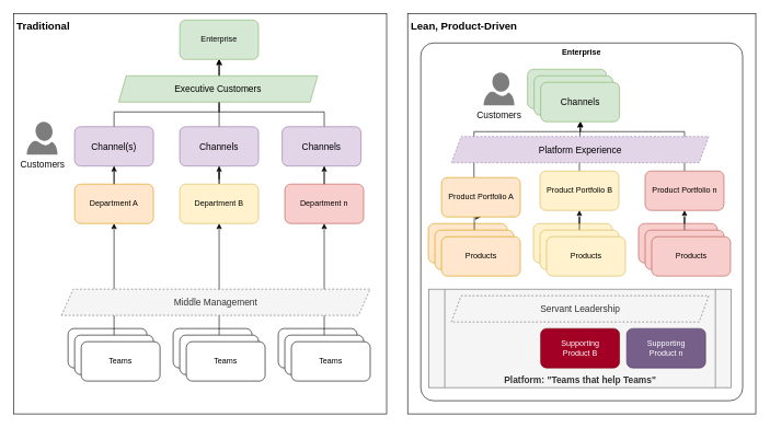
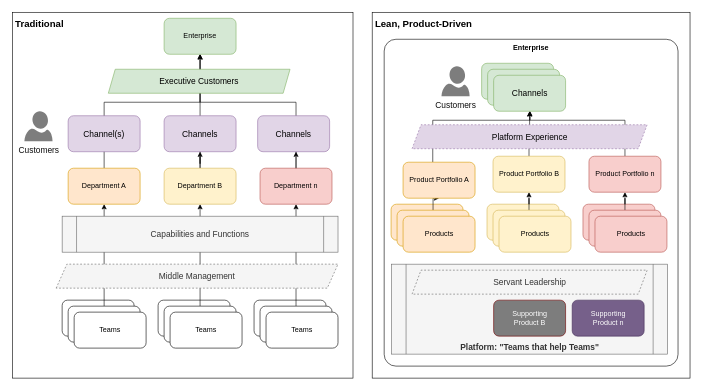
  <mxCell id="0" />
  <mxCell id="1" parent="0" />
  <mxCell id="2" value="Lean, Product-Driven" style="rounded=0;whiteSpace=wrap;html=1;align=left;verticalAlign=top;fontStyle=1;spacing=5;fontSize=16;" vertex="1" parent="1"><mxGeometry x="620" y="20" width="530" height="610" as="geometry" /></mxCell>
  <mxCell id="3" value="Enterprise" style="rounded=1;whiteSpace=wrap;html=1;arcSize=4;verticalAlign=top;fontStyle=1" vertex="1" parent="1"><mxGeometry x="640" y="65" width="490" height="545" as="geometry" /></mxCell>
  <mxCell id="4" value="Traditional" style="rounded=0;whiteSpace=wrap;html=1;align=left;verticalAlign=top;fontStyle=1;spacing=5;fontSize=16;" vertex="1" parent="1"><mxGeometry x="20" y="20" width="568" height="610" as="geometry" /></mxCell>
  <mxCell id="5" value="Enterprise" style="rounded=1;whiteSpace=wrap;html=1;fillColor=#d5e8d4;strokeColor=#82b366;" vertex="1" parent="1"><mxGeometry x="273" y="30" width="120" height="60" as="geometry" /></mxCell>
  <mxCell id="6" style="edgeStyle=orthogonalEdgeStyle;rounded=0;orthogonalLoop=1;jettySize=auto;html=1;fontSize=14;" edge="1" parent="1" source="31" target="5"><mxGeometry relative="1" as="geometry"><Array as="points"><mxPoint x="173" y="170" /><mxPoint x="333" y="170" /></Array></mxGeometry></mxCell>
- <mxCell id="7" style="edgeStyle=orthogonalEdgeStyle;rounded=0;orthogonalLoop=1;jettySize=auto;html=1;fontSize=16;exitX=0.5;exitY=0;exitDx=0;exitDy=0;" edge="1" parent="1" source="31" target="25"><mxGeometry relative="1" as="geometry"><Array as="points"><mxPoint x="173" y="290" /><mxPoint x="173" y="290" /></Array></mxGeometry></mxCell>
  <mxCell id="8" style="edgeStyle=orthogonalEdgeStyle;rounded=0;orthogonalLoop=1;jettySize=auto;html=1;fontSize=14;" edge="1" parent="1" source="29" target="5"><mxGeometry relative="1" as="geometry"><mxPoint x="333.345" y="270" as="targetPoint" /></mxGeometry></mxCell>
  <mxCell id="9" style="edgeStyle=orthogonalEdgeStyle;rounded=0;orthogonalLoop=1;jettySize=auto;html=1;fontSize=14;" edge="1" parent="1" source="32" target="5"><mxGeometry relative="1" as="geometry"><Array as="points"><mxPoint x="493" y="170" /><mxPoint x="333" y="170" /></Array></mxGeometry></mxCell>
  <mxCell id="10" style="edgeStyle=orthogonalEdgeStyle;rounded=0;orthogonalLoop=1;jettySize=auto;html=1;fontSize=16;exitX=0.5;exitY=0;exitDx=0;exitDy=0;" edge="1" parent="1" source="32" target="24"><mxGeometry relative="1" as="geometry"><Array as="points"><mxPoint x="493" y="300" /><mxPoint x="493" y="300" /></Array></mxGeometry></mxCell>
  <mxCell id="11" value="Teams" style="rounded=1;whiteSpace=wrap;html=1;" vertex="1" parent="1"><mxGeometry x="103" y="500" width="120" height="60" as="geometry" /></mxCell>
  <mxCell id="12" style="edgeStyle=orthogonalEdgeStyle;rounded=0;orthogonalLoop=1;jettySize=auto;html=1;fontSize=14;" edge="1" parent="1" source="13" target="31"><mxGeometry relative="1" as="geometry" /></mxCell>
  <mxCell id="13" value="Teams" style="rounded=1;whiteSpace=wrap;html=1;" vertex="1" parent="1"><mxGeometry x="113" y="510" width="120" height="60" as="geometry" /></mxCell>
  <mxCell id="14" value="Teams" style="rounded=1;whiteSpace=wrap;html=1;" vertex="1" parent="1"><mxGeometry x="123" y="520" width="120" height="60" as="geometry" /></mxCell>
  <mxCell id="15" value="Teams" style="rounded=1;whiteSpace=wrap;html=1;" vertex="1" parent="1"><mxGeometry x="263" y="500" width="120" height="60" as="geometry" /></mxCell>
  <mxCell id="16" style="edgeStyle=orthogonalEdgeStyle;rounded=0;orthogonalLoop=1;jettySize=auto;html=1;fontSize=14;" edge="1" parent="1" source="17" target="29"><mxGeometry relative="1" as="geometry" /></mxCell>
  <mxCell id="17" value="Teams" style="rounded=1;whiteSpace=wrap;html=1;" vertex="1" parent="1"><mxGeometry x="273" y="510" width="120" height="60" as="geometry" /></mxCell>
  <mxCell id="18" value="Teams" style="rounded=1;whiteSpace=wrap;html=1;" vertex="1" parent="1"><mxGeometry x="283" y="520" width="120" height="60" as="geometry" /></mxCell>
  <mxCell id="19" value="Teams" style="rounded=1;whiteSpace=wrap;html=1;" vertex="1" parent="1"><mxGeometry x="423" y="500" width="120" height="60" as="geometry" /></mxCell>
  <mxCell id="20" style="edgeStyle=orthogonalEdgeStyle;rounded=0;orthogonalLoop=1;jettySize=auto;html=1;fontSize=14;" edge="1" parent="1" source="21" target="32"><mxGeometry relative="1" as="geometry" /></mxCell>
  <mxCell id="21" value="Teams" style="rounded=1;whiteSpace=wrap;html=1;" vertex="1" parent="1"><mxGeometry x="433" y="510" width="120" height="60" as="geometry" /></mxCell>
  <mxCell id="22" value="Teams" style="rounded=1;whiteSpace=wrap;html=1;" vertex="1" parent="1"><mxGeometry x="443" y="520" width="120" height="60" as="geometry" /></mxCell>
  <mxCell id="23" value="Channels" style="rounded=1;whiteSpace=wrap;html=1;fontSize=14;align=center;fillColor=#e1d5e7;strokeColor=#9673a6;" vertex="1" parent="1"><mxGeometry x="273" y="192.5" width="120" height="60" as="geometry" /></mxCell>
  <mxCell id="24" value="Channels" style="rounded=1;whiteSpace=wrap;html=1;fontSize=14;align=center;fillColor=#e1d5e7;strokeColor=#9673a6;" vertex="1" parent="1"><mxGeometry x="429" y="192.5" width="120" height="60" as="geometry" /></mxCell>
  <mxCell id="25" value="Channel(s)" style="rounded=1;whiteSpace=wrap;html=1;fontSize=14;align=center;fillColor=#e1d5e7;strokeColor=#9673a6;" vertex="1" parent="1"><mxGeometry x="113" y="192.5" width="120" height="60" as="geometry" /></mxCell>
  <mxCell id="26" value="Customers" style="shadow=0;dashed=0;html=1;strokeColor=none;labelPosition=center;verticalLabelPosition=bottom;verticalAlign=top;align=center;shape=mxgraph.azure.user;fillColor=#7D7D7D;glass=0;comic=0;fontSize=14;fontColor=#0D0D0D;" vertex="1" parent="1"><mxGeometry x="40" y="185" width="47" height="50" as="geometry" /></mxCell>
+ <mxCell id="27" value="Capabilities and Functions" style="shape=process;whiteSpace=wrap;html=1;backgroundOutline=1;fontSize=14;align=center;size=0.052;fillColor=#f5f5f5;strokeColor=#666666;fontColor=#333333;" vertex="1" parent="1"><mxGeometry x="103" y="360" width="460" height="60" as="geometry" /></mxCell>
  <mxCell id="28" style="edgeStyle=orthogonalEdgeStyle;rounded=0;orthogonalLoop=1;jettySize=auto;html=1;fontSize=16;" edge="1" parent="1" source="29" target="23"><mxGeometry relative="1" as="geometry" /></mxCell>
  <mxCell id="29" value="Department B" style="rounded=1;whiteSpace=wrap;html=1;fillColor=#fff2cc;strokeColor=#d6b656;" vertex="1" parent="1"><mxGeometry x="273" y="280" width="120" height="60" as="geometry" /></mxCell>
  <mxCell id="30" value="Middle Management" style="shape=parallelogram;perimeter=parallelogramPerimeter;whiteSpace=wrap;html=1;fontSize=14;align=center;size=0.038;dashed=1;fillColor=#f5f5f5;strokeColor=#666666;fontColor=#333333;" vertex="1" parent="1"><mxGeometry x="93" y="440" width="470" height="40" as="geometry" /></mxCell>
  <mxCell id="31" value="Department A" style="rounded=1;whiteSpace=wrap;html=1;fillColor=#ffe6cc;strokeColor=#d79b00;" vertex="1" parent="1"><mxGeometry x="113" y="280" width="120" height="60" as="geometry" /></mxCell>
  <mxCell id="32" value="Department n" style="rounded=1;whiteSpace=wrap;html=1;fillColor=#f8cecc;strokeColor=#b85450;" vertex="1" parent="1"><mxGeometry x="433" y="280" width="120" height="60" as="geometry" /></mxCell>
  <mxCell id="33" value="Teams" style="rounded=1;whiteSpace=wrap;html=1;fillColor=#ffe6cc;strokeColor=#d79b00;" vertex="1" parent="1"><mxGeometry x="651.5" y="340" width="120" height="60" as="geometry" /></mxCell>
  <mxCell id="34" style="edgeStyle=orthogonalEdgeStyle;rounded=0;orthogonalLoop=1;jettySize=auto;html=1;fontSize=14;" edge="1" source="35" target="51" parent="1"><mxGeometry relative="1" as="geometry" /></mxCell>
  <mxCell id="35" value="Teams" style="rounded=1;whiteSpace=wrap;html=1;fillColor=#ffe6cc;strokeColor=#d79b00;" vertex="1" parent="1"><mxGeometry x="661.5" y="350" width="120" height="60" as="geometry" /></mxCell>
  <mxCell id="36" value="Products" style="rounded=1;whiteSpace=wrap;html=1;fillColor=#ffe6cc;strokeColor=#d79b00;" vertex="1" parent="1"><mxGeometry x="671.5" y="360" width="120" height="60" as="geometry" /></mxCell>
  <mxCell id="37" value="Teams" style="rounded=1;whiteSpace=wrap;html=1;fillColor=#fff2cc;strokeColor=#d6b656;" vertex="1" parent="1"><mxGeometry x="811.5" y="340" width="120" height="60" as="geometry" /></mxCell>
  <mxCell id="38" style="edgeStyle=orthogonalEdgeStyle;rounded=0;orthogonalLoop=1;jettySize=auto;html=1;fontSize=14;" edge="1" source="39" target="60" parent="1"><mxGeometry relative="1" as="geometry" /></mxCell>
  <mxCell id="39" value="Teams" style="rounded=1;whiteSpace=wrap;html=1;fillColor=#fff2cc;strokeColor=#d6b656;" vertex="1" parent="1"><mxGeometry x="821.5" y="350" width="120" height="60" as="geometry" /></mxCell>
  <mxCell id="40" value="Products" style="rounded=1;whiteSpace=wrap;html=1;fillColor=#fff2cc;strokeColor=#d6b656;" vertex="1" parent="1"><mxGeometry x="831.5" y="360" width="120" height="60" as="geometry" /></mxCell>
  <mxCell id="41" value="Teams" style="rounded=1;whiteSpace=wrap;html=1;fillColor=#f8cecc;strokeColor=#b85450;" vertex="1" parent="1"><mxGeometry x="971.5" y="340" width="120" height="60" as="geometry" /></mxCell>
  <mxCell id="42" style="edgeStyle=orthogonalEdgeStyle;rounded=0;orthogonalLoop=1;jettySize=auto;html=1;fontSize=14;" edge="1" source="43" target="53" parent="1"><mxGeometry relative="1" as="geometry" /></mxCell>
  <mxCell id="43" value="Teams" style="rounded=1;whiteSpace=wrap;html=1;fillColor=#f8cecc;strokeColor=#b85450;" vertex="1" parent="1"><mxGeometry x="981.5" y="350" width="120" height="60" as="geometry" /></mxCell>
  <mxCell id="44" value="Products" style="rounded=1;whiteSpace=wrap;html=1;fillColor=#f8cecc;strokeColor=#b85450;" vertex="1" parent="1"><mxGeometry x="991.5" y="360" width="120" height="60" as="geometry" /></mxCell>
  <mxCell id="45" value="Channels" style="rounded=1;whiteSpace=wrap;html=1;fontSize=14;align=center;fillColor=#d5e8d4;strokeColor=#82b366;" vertex="1" parent="1"><mxGeometry x="802.5" y="105" width="120" height="60" as="geometry" /></mxCell>
  <mxCell id="46" value="Channels" style="rounded=1;whiteSpace=wrap;html=1;fontSize=14;align=center;fillColor=#d5e8d4;strokeColor=#82b366;" vertex="1" parent="1"><mxGeometry x="812.5" y="115" width="120" height="60" as="geometry" /></mxCell>
  <mxCell id="47" value="Channels" style="rounded=1;whiteSpace=wrap;html=1;fontSize=14;align=center;fillColor=#d5e8d4;strokeColor=#82b366;" vertex="1" parent="1"><mxGeometry x="822.5" y="125" width="120" height="60" as="geometry" /></mxCell>
  <mxCell id="48" value="Customers" style="shadow=0;dashed=0;html=1;strokeColor=none;labelPosition=center;verticalLabelPosition=bottom;verticalAlign=top;align=center;shape=mxgraph.azure.user;fillColor=#7D7D7D;glass=0;comic=0;fontSize=14;fontColor=#0D0D0D;" vertex="1" parent="1"><mxGeometry x="735.5" y="110" width="47" height="50" as="geometry" /></mxCell>
  <mxCell id="49" style="edgeStyle=orthogonalEdgeStyle;rounded=0;orthogonalLoop=1;jettySize=auto;html=1;fontSize=16;" edge="1" parent="1" source="60" target="47"><mxGeometry relative="1" as="geometry" /></mxCell>
  <mxCell id="50" style="edgeStyle=orthogonalEdgeStyle;rounded=0;orthogonalLoop=1;jettySize=auto;html=1;fontSize=16;" edge="1" parent="1" source="51" target="47"><mxGeometry relative="1" as="geometry"><Array as="points"><mxPoint x="721" y="200" /><mxPoint x="883" y="200" /></Array></mxGeometry></mxCell>
  <mxCell id="51" value="Product Portfolio A" style="rounded=1;whiteSpace=wrap;html=1;fillColor=#ffe6cc;strokeColor=#d79b00;" vertex="1" parent="1"><mxGeometry x="671.5" y="270" width="120" height="60" as="geometry" /></mxCell>
  <mxCell id="52" style="edgeStyle=orthogonalEdgeStyle;rounded=0;orthogonalLoop=1;jettySize=auto;html=1;fontSize=16;" edge="1" parent="1" source="53" target="47"><mxGeometry relative="1" as="geometry"><Array as="points"><mxPoint x="1041" y="200" /><mxPoint x="883" y="200" /></Array></mxGeometry></mxCell>
  <mxCell id="53" value="Product Portfolio n" style="rounded=1;whiteSpace=wrap;html=1;fillColor=#f8cecc;strokeColor=#b85450;" vertex="1" parent="1"><mxGeometry x="981.5" y="260" width="120" height="60" as="geometry" /></mxCell>
  <mxCell id="54" value="Platform: &quot;Teams that help Teams&quot;" style="shape=process;whiteSpace=wrap;html=1;backgroundOutline=1;fontSize=14;align=center;size=0.052;verticalAlign=bottom;fontStyle=1;fillColor=#f5f5f5;strokeColor=#666666;fontColor=#333333;" vertex="1" parent="1"><mxGeometry x="652.5" y="440" width="460" height="150" as="geometry" /></mxCell>
- <mxCell id="55" value="Supporting&lt;br&gt;Product B" style="rounded=1;whiteSpace=wrap;html=1;fillColor=#a20025;strokeColor=#6F0000;fontColor=#ffffff;" vertex="1" parent="1"><mxGeometry x="822.5" y="500" width="120" height="60" as="geometry" /></mxCell>
+ <mxCell id="55" value="Supporting&lt;br&gt;Product B" style="rounded=1;whiteSpace=wrap;html=1;fillColor=#7d7d7d;strokeColor=#6F0000;fontColor=#ffffff;" vertex="1" parent="1"><mxGeometry x="822.5" y="500" width="120" height="60" as="geometry" /></mxCell>
  <mxCell id="56" value="Supporting&lt;br&gt;Product n" style="rounded=1;whiteSpace=wrap;html=1;fillColor=#76608a;strokeColor=#432D57;fontColor=#ffffff;" vertex="1" parent="1"><mxGeometry x="953.5" y="500" width="120" height="60" as="geometry" /></mxCell>
  <mxCell id="57" value="Servant Leadership" style="shape=parallelogram;perimeter=parallelogramPerimeter;whiteSpace=wrap;html=1;fontSize=14;align=center;size=0.038;fillColor=#f5f5f5;strokeColor=#666666;fontColor=#333333;dashed=1;" vertex="1" parent="1"><mxGeometry x="686.5" y="450" width="392" height="40" as="geometry" /></mxCell>
  <mxCell id="58" value="Executive Customers" style="shape=parallelogram;perimeter=parallelogramPerimeter;whiteSpace=wrap;html=1;fontSize=14;align=center;size=0.038;fillColor=#d5e8d4;strokeColor=#82b366;" vertex="1" parent="1"><mxGeometry x="180" y="115" width="303" height="40" as="geometry" /></mxCell>
  <mxCell id="59" value="Platform Experience" style="shape=parallelogram;perimeter=parallelogramPerimeter;whiteSpace=wrap;html=1;fontSize=14;align=center;size=0.038;dashed=1;fillColor=#e1d5e7;strokeColor=#9673a6;" vertex="1" parent="1"><mxGeometry x="686.5" y="207.5" width="392" height="40" as="geometry" /></mxCell>
  <mxCell id="60" value="Product Portfolio B" style="rounded=1;whiteSpace=wrap;html=1;fillColor=#fff2cc;strokeColor=#d6b656;" vertex="1" parent="1"><mxGeometry x="821.5" y="260" width="120" height="60" as="geometry" /></mxCell>
